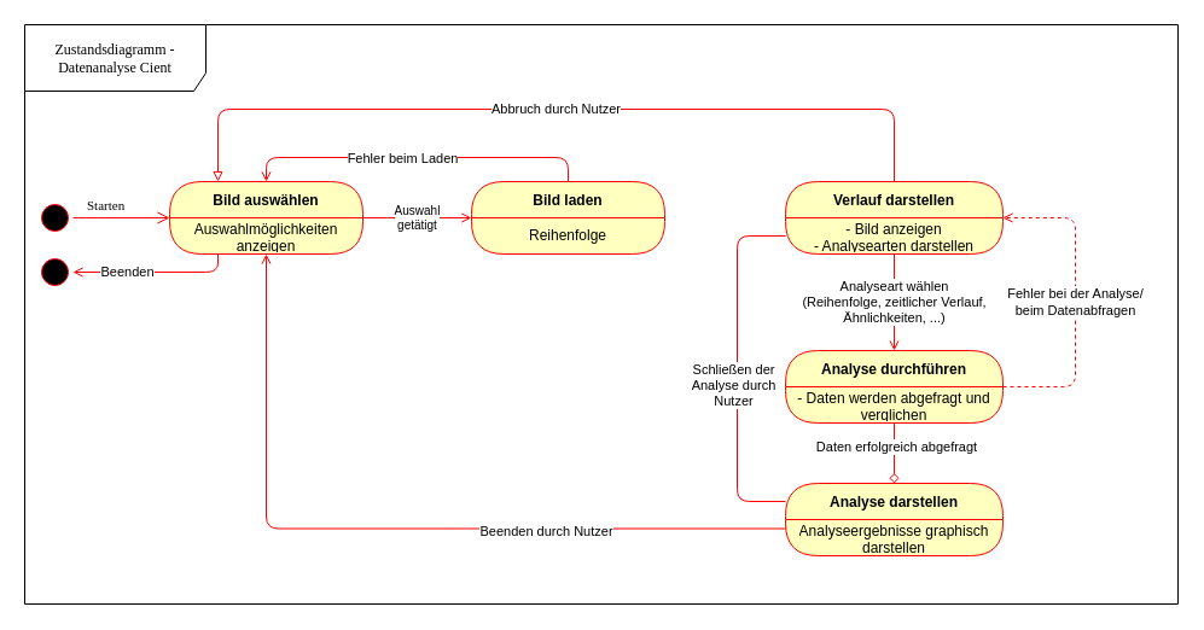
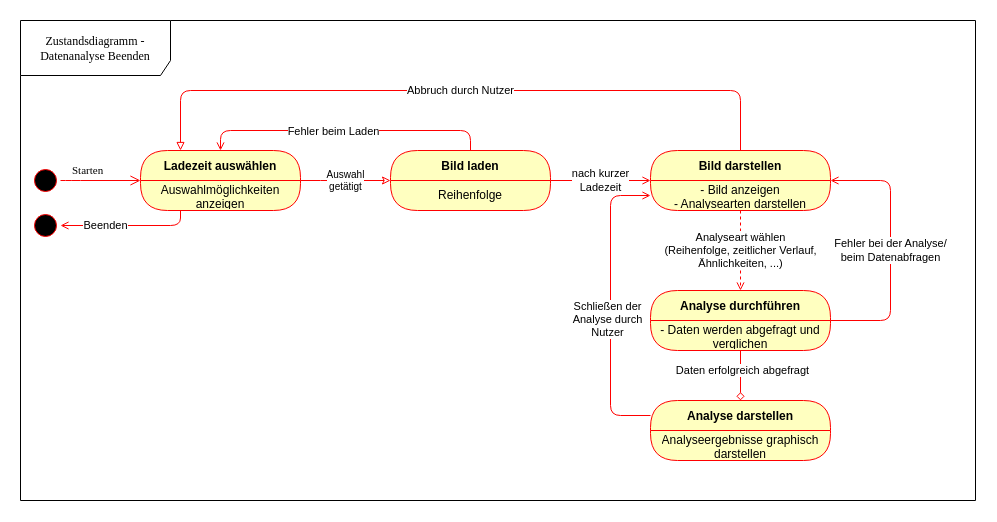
  <mxCell id="0" />
  <mxCell id="1" parent="0" />
  <mxCell id="2" value="" style="ellipse;html=1;shape=startState;fillColor=#000000;strokeColor=#ff0000;rounded=1;shadow=0;comic=0;labelBackgroundColor=none;fontFamily=Verdana;fontSize=12;fontColor=#000000;align=center;direction=south;" parent="1" vertex="1"><mxGeometry x="30" y="165" width="30" height="30" as="geometry" /></mxCell>
- <mxCell id="3" value="Zustandsdiagramm - Datenanalyse Cient " style="shape=umlFrame;whiteSpace=wrap;html=1;rounded=1;shadow=0;comic=0;labelBackgroundColor=none;strokeWidth=1;fontFamily=Verdana;fontSize=12;align=center;width=150;height=55;" parent="1" vertex="1"><mxGeometry x="20" y="20" width="955" height="480" as="geometry" /></mxCell>
+ <mxCell id="3" value="Zustandsdiagramm - Datenanalyse Beenden " style="shape=umlFrame;whiteSpace=wrap;html=1;rounded=1;shadow=0;comic=0;labelBackgroundColor=none;strokeWidth=1;fontFamily=Verdana;fontSize=12;align=center;width=150;height=55;" parent="1" vertex="1"><mxGeometry x="20" y="20" width="955" height="480" as="geometry" /></mxCell>
  <mxCell id="4" value="&lt;div style=&quot;font-size: 11px&quot;&gt;&lt;font style=&quot;font-size: 11px&quot;&gt;Starten&lt;/font&gt;&lt;/div&gt;" style="edgeStyle=orthogonalEdgeStyle;html=1;labelBackgroundColor=none;endArrow=open;endSize=8;strokeColor=#ff0000;fontFamily=Verdana;fontSize=12;align=left;" parent="1" source="2" edge="1"><mxGeometry x="-0.75" y="10" relative="1" as="geometry"><mxPoint x="140" y="180" as="targetPoint" /><Array as="points"><mxPoint x="70" y="180" /><mxPoint x="70" y="180" /></Array><mxPoint as="offset" /></mxGeometry></mxCell>
- <mxCell id="5" value="Bild auswählen" style="swimlane;fontStyle=1;align=center;verticalAlign=middle;childLayout=stackLayout;horizontal=1;startSize=30;horizontalStack=0;resizeParent=0;resizeLast=1;container=0;fontColor=#000000;collapsible=0;rounded=1;arcSize=30;strokeColor=#ff0000;fillColor=#ffffc0;swimlaneFillColor=#ffffc0;dropTarget=0;" vertex="1" parent="1"><mxGeometry x="140" y="150" width="160" height="60" as="geometry" /></mxCell>
+ <mxCell id="5" value="Ladezeit auswählen" style="swimlane;fontStyle=1;align=center;verticalAlign=middle;childLayout=stackLayout;horizontal=1;startSize=30;horizontalStack=0;resizeParent=0;resizeLast=1;container=0;fontColor=#000000;collapsible=0;rounded=1;arcSize=30;strokeColor=#ff0000;fillColor=#ffffc0;swimlaneFillColor=#ffffc0;dropTarget=0;" vertex="1" parent="1"><mxGeometry x="140" y="150" width="160" height="60" as="geometry" /></mxCell>
  <mxCell id="6" value="Auswahlmöglichkeiten anzeigen" style="text;html=1;strokeColor=none;fillColor=none;align=center;verticalAlign=middle;spacingLeft=4;spacingRight=4;whiteSpace=wrap;overflow=hidden;rotatable=0;fontColor=#000000;" vertex="1" parent="5"><mxGeometry y="30" width="160" height="30" as="geometry" /></mxCell>
  <mxCell id="7" style="edgeStyle=orthogonalEdgeStyle;rounded=1;orthogonalLoop=1;jettySize=auto;html=1;exitX=0.5;exitY=0;exitDx=0;exitDy=0;entryX=0.5;entryY=0;entryDx=0;entryDy=0;fontSize=11;endArrow=open;endFill=0;strokeColor=#FF0000;" edge="1" parent="1" source="9" target="5"><mxGeometry relative="1" as="geometry" /></mxCell>
  <mxCell id="8" value="Fehler beim Laden" style="edgeLabel;html=1;align=center;verticalAlign=middle;resizable=0;points=[];fontSize=11;" vertex="1" connectable="0" parent="7"><mxGeometry x="0.093" relative="1" as="geometry"><mxPoint as="offset" /></mxGeometry></mxCell>
  <mxCell id="9" value="Bild laden" style="swimlane;fontStyle=1;align=center;verticalAlign=middle;childLayout=stackLayout;horizontal=1;startSize=30;horizontalStack=0;resizeParent=0;resizeLast=1;container=0;fontColor=#000000;collapsible=0;rounded=1;arcSize=30;strokeColor=#ff0000;fillColor=#ffffc0;swimlaneFillColor=#ffffc0;dropTarget=0;" vertex="1" parent="1"><mxGeometry x="390" y="150" width="160" height="60" as="geometry" /></mxCell>
  <mxCell id="10" value="Reihenfolge" style="text;html=1;strokeColor=none;fillColor=none;align=center;verticalAlign=middle;spacingLeft=4;spacingRight=4;whiteSpace=wrap;overflow=hidden;rotatable=0;fontColor=#000000;" vertex="1" parent="9"><mxGeometry y="30" width="160" height="30" as="geometry" /></mxCell>
  <mxCell id="11" value="Abbruch durch Nutzer" style="edgeStyle=orthogonalEdgeStyle;rounded=1;orthogonalLoop=1;jettySize=auto;html=1;exitX=0.5;exitY=0;exitDx=0;exitDy=0;entryX=0.25;entryY=0;entryDx=0;entryDy=0;fontSize=11;endArrow=block;endFill=0;strokeColor=#FF0000;" edge="1" parent="1" source="12" target="5"><mxGeometry relative="1" as="geometry"><Array as="points"><mxPoint x="740" y="90" /><mxPoint x="180" y="90" /></Array></mxGeometry></mxCell>
- <mxCell id="12" value="Verlauf darstellen" style="swimlane;fontStyle=1;align=center;verticalAlign=middle;childLayout=stackLayout;horizontal=1;startSize=30;horizontalStack=0;resizeParent=0;resizeLast=1;container=0;fontColor=#000000;collapsible=0;rounded=1;arcSize=30;strokeColor=#ff0000;fillColor=#ffffc0;swimlaneFillColor=#ffffc0;dropTarget=0;" vertex="1" parent="1"><mxGeometry x="650" y="150" width="180" height="60" as="geometry" /></mxCell>
+ <mxCell id="12" value="Bild darstellen" style="swimlane;fontStyle=1;align=center;verticalAlign=middle;childLayout=stackLayout;horizontal=1;startSize=30;horizontalStack=0;resizeParent=0;resizeLast=1;container=0;fontColor=#000000;collapsible=0;rounded=1;arcSize=30;strokeColor=#ff0000;fillColor=#ffffc0;swimlaneFillColor=#ffffc0;dropTarget=0;" vertex="1" parent="1"><mxGeometry x="650" y="150" width="180" height="60" as="geometry" /></mxCell>
  <mxCell id="13" value="&lt;div align=&quot;center&quot;&gt;- Bild anzeigen&lt;/div&gt;&lt;div align=&quot;center&quot;&gt;- Analysearten darstellen&lt;/div&gt;" style="text;html=1;strokeColor=none;fillColor=none;align=center;verticalAlign=middle;spacingLeft=4;spacingRight=4;whiteSpace=wrap;overflow=hidden;rotatable=0;fontColor=#000000;" vertex="1" parent="12"><mxGeometry y="30" width="180" height="30" as="geometry" /></mxCell>
- <mxCell id="14" value="&lt;div style=&quot;font-size: 10px&quot;&gt;&lt;font style=&quot;font-size: 10px&quot;&gt;Auswahl&lt;/font&gt;&lt;/div&gt;&lt;div style=&quot;font-size: 10px&quot;&gt;&lt;font style=&quot;font-size: 10px&quot;&gt;getätigt&lt;br&gt;&lt;/font&gt;&lt;/div&gt;" style="edgeStyle=orthogonalEdgeStyle;rounded=1;orthogonalLoop=1;jettySize=auto;html=1;exitX=1;exitY=0;exitDx=0;exitDy=0;entryX=0;entryY=0;entryDx=0;entryDy=0;strokeColor=#FF0000;endArrow=open;endFill=0;" edge="1" parent="1" source="6" target="10"><mxGeometry relative="1" as="geometry"><Array as="points"><mxPoint x="330" y="180" /><mxPoint x="330" y="180" /></Array></mxGeometry></mxCell>
+ <mxCell id="14" value="&lt;div style=&quot;font-size: 10px&quot;&gt;&lt;font style=&quot;font-size: 10px&quot;&gt;Auswahl&lt;/font&gt;&lt;/div&gt;&lt;div style=&quot;font-size: 10px&quot;&gt;&lt;font style=&quot;font-size: 10px&quot;&gt;getätigt&lt;br&gt;&lt;/font&gt;&lt;/div&gt;" style="edgeStyle=orthogonalEdgeStyle;rounded=1;orthogonalLoop=1;jettySize=auto;html=1;exitX=1;exitY=0;exitDx=0;exitDy=0;entryX=0;entryY=0;entryDx=0;entryDy=0;strokeColor=#FF0000;endArrow=classic;endFill=0;" edge="1" parent="1" source="6" target="10"><mxGeometry relative="1" as="geometry"><Array as="points"><mxPoint x="330" y="180" /><mxPoint x="330" y="180" /></Array></mxGeometry></mxCell>
+ <mxCell id="15" value="&lt;div&gt;nach kurzer&lt;/div&gt;&lt;div&gt;Ladezeit&lt;br&gt;&lt;/div&gt;" style="edgeStyle=orthogonalEdgeStyle;rounded=1;orthogonalLoop=1;jettySize=auto;html=1;exitX=1;exitY=0;exitDx=0;exitDy=0;entryX=0;entryY=0;entryDx=0;entryDy=0;fontSize=11;endArrow=open;endFill=0;strokeColor=#FF0000;" edge="1" parent="1" source="10" target="13"><mxGeometry relative="1" as="geometry"><Array as="points"><mxPoint x="600" y="180" /><mxPoint x="600" y="180" /></Array></mxGeometry></mxCell>
  <mxCell id="16" value="" style="ellipse;html=1;shape=startState;fillColor=#000000;strokeColor=#ff0000;rounded=1;shadow=0;comic=0;labelBackgroundColor=none;fontFamily=Verdana;fontSize=12;fontColor=#000000;align=center;direction=south;" vertex="1" parent="1"><mxGeometry x="30" y="210" width="30" height="30" as="geometry" /></mxCell>
  <mxCell id="17" style="edgeStyle=orthogonalEdgeStyle;rounded=1;orthogonalLoop=1;jettySize=auto;html=1;exitX=0.25;exitY=1;exitDx=0;exitDy=0;fontSize=11;endArrow=open;endFill=0;strokeColor=#FF0000;" edge="1" parent="1" source="6"><mxGeometry relative="1" as="geometry"><mxPoint x="60" y="225" as="targetPoint" /><Array as="points"><mxPoint x="180" y="225" /></Array></mxGeometry></mxCell>
  <mxCell id="18" value="Beenden" style="edgeLabel;html=1;align=center;verticalAlign=middle;resizable=0;points=[];fontSize=11;" vertex="1" connectable="0" parent="17"><mxGeometry x="0.346" y="-1" relative="1" as="geometry"><mxPoint as="offset" /></mxGeometry></mxCell>
  <mxCell id="19" value="Analyse durchführen" style="swimlane;fontStyle=1;align=center;verticalAlign=middle;childLayout=stackLayout;horizontal=1;startSize=30;horizontalStack=0;resizeParent=0;resizeLast=1;container=0;fontColor=#000000;collapsible=0;rounded=1;arcSize=30;strokeColor=#ff0000;fillColor=#ffffc0;swimlaneFillColor=#ffffc0;dropTarget=0;" vertex="1" parent="1"><mxGeometry x="650" y="290" width="180" height="60" as="geometry" /></mxCell>
  <mxCell id="20" value="&lt;div&gt;- Daten werden abgefragt und &lt;br&gt;&lt;/div&gt;&lt;div&gt;verglichen&lt;br&gt;&lt;/div&gt;" style="text;html=1;strokeColor=none;fillColor=none;align=center;verticalAlign=middle;spacingLeft=4;spacingRight=4;whiteSpace=wrap;overflow=hidden;rotatable=0;fontColor=#000000;" vertex="1" parent="19"><mxGeometry y="30" width="180" height="30" as="geometry" /></mxCell>
- <mxCell id="21" value="&lt;div&gt;Analyseart wählen&lt;/div&gt;&lt;div&gt;(Reihenfolge, zeitlicher Verlauf, &lt;br&gt;&lt;/div&gt;&lt;div&gt;Ähnlichkeiten, ...)&lt;br&gt;&lt;/div&gt;" style="edgeStyle=orthogonalEdgeStyle;rounded=1;orthogonalLoop=1;jettySize=auto;html=1;exitX=0.5;exitY=1;exitDx=0;exitDy=0;entryX=0.5;entryY=0;entryDx=0;entryDy=0;fontSize=11;endArrow=open;endFill=0;strokeColor=#FF0000;" edge="1" parent="1" source="13" target="19"><mxGeometry relative="1" as="geometry" /></mxCell>
+ <mxCell id="21" value="&lt;div&gt;Analyseart wählen&lt;/div&gt;&lt;div&gt;(Reihenfolge, zeitlicher Verlauf, &lt;br&gt;&lt;/div&gt;&lt;div&gt;Ähnlichkeiten, ...)&lt;br&gt;&lt;/div&gt;" style="edgeStyle=orthogonalEdgeStyle;rounded=1;orthogonalLoop=1;jettySize=auto;html=1;exitX=0.5;exitY=1;exitDx=0;exitDy=0;entryX=0.5;entryY=0;entryDx=0;entryDy=0;fontSize=11;endArrow=open;endFill=0;strokeColor=#FF0000;dashed=1;" edge="1" parent="1" source="13" target="19"><mxGeometry relative="1" as="geometry" /></mxCell>
  <mxCell id="22" style="edgeStyle=orthogonalEdgeStyle;rounded=1;orthogonalLoop=1;jettySize=auto;html=1;exitX=0.5;exitY=1;exitDx=0;exitDy=0;fontSize=11;endArrow=diamond;endFill=0;strokeColor=#FF0000;entryX=0.5;entryY=0;entryDx=0;entryDy=0;" edge="1" parent="1" source="20" target="26"><mxGeometry relative="1" as="geometry"><mxPoint x="740" y="450" as="targetPoint" /></mxGeometry></mxCell>
  <mxCell id="23" value="Daten erfolgreich abgefragt" style="edgeLabel;html=1;align=center;verticalAlign=middle;resizable=0;points=[];fontSize=11;" vertex="1" connectable="0" parent="22"><mxGeometry x="-0.234" y="1" relative="1" as="geometry"><mxPoint as="offset" /></mxGeometry></mxCell>
- <mxCell id="24" style="edgeStyle=orthogonalEdgeStyle;rounded=1;orthogonalLoop=1;jettySize=auto;html=1;exitX=0;exitY=0.25;exitDx=0;exitDy=0;entryX=0;entryY=0.5;entryDx=0;entryDy=0;fontSize=11;endArrow=none;endFill=0;strokeColor=#FF0000;" edge="1" parent="1" source="26" target="13"><mxGeometry relative="1" as="geometry"><Array as="points"><mxPoint x="610" y="415" /><mxPoint x="610" y="195" /></Array></mxGeometry></mxCell>
+ <mxCell id="24" style="edgeStyle=orthogonalEdgeStyle;rounded=1;orthogonalLoop=1;jettySize=auto;html=1;exitX=0;exitY=0.25;exitDx=0;exitDy=0;entryX=0;entryY=0.5;entryDx=0;entryDy=0;fontSize=11;endArrow=open;endFill=0;strokeColor=#FF0000;" edge="1" parent="1" source="26" target="13"><mxGeometry relative="1" as="geometry"><Array as="points"><mxPoint x="610" y="415" /><mxPoint x="610" y="195" /></Array></mxGeometry></mxCell>
  <mxCell id="25" value="&lt;div&gt;Schließen der &lt;br&gt;&lt;/div&gt;&lt;div&gt;Analyse durch &lt;br&gt;&lt;/div&gt;&lt;div&gt;Nutzer&lt;br&gt;&lt;/div&gt;" style="edgeLabel;html=1;align=center;verticalAlign=middle;resizable=0;points=[];fontSize=11;" vertex="1" connectable="0" parent="24"><mxGeometry x="-0.088" y="4" relative="1" as="geometry"><mxPoint as="offset" /></mxGeometry></mxCell>
  <mxCell id="26" value="Analyse darstellen" style="swimlane;fontStyle=1;align=center;verticalAlign=middle;childLayout=stackLayout;horizontal=1;startSize=30;horizontalStack=0;resizeParent=0;resizeLast=1;container=0;fontColor=#000000;collapsible=0;rounded=1;arcSize=30;strokeColor=#ff0000;fillColor=#ffffc0;swimlaneFillColor=#ffffc0;dropTarget=0;" vertex="1" parent="1"><mxGeometry x="650" y="400" width="180" height="60" as="geometry" /></mxCell>
  <mxCell id="27" value="&lt;div&gt;Analyseergebnisse graphisch&lt;/div&gt;&lt;div&gt;darstellen&lt;br&gt;&lt;/div&gt;" style="text;html=1;strokeColor=none;fillColor=none;align=center;verticalAlign=middle;spacingLeft=4;spacingRight=4;whiteSpace=wrap;overflow=hidden;rotatable=0;fontColor=#000000;" vertex="1" parent="26"><mxGeometry y="30" width="180" height="30" as="geometry" /></mxCell>
- <mxCell id="28" value="&lt;div&gt;Fehler bei der Analyse/&lt;/div&gt;&lt;div&gt;beim Datenabfragen&lt;br&gt;&lt;/div&gt;" style="edgeStyle=orthogonalEdgeStyle;rounded=1;orthogonalLoop=1;jettySize=auto;html=1;exitX=1;exitY=0;exitDx=0;exitDy=0;entryX=1;entryY=0;entryDx=0;entryDy=0;fontSize=11;endArrow=open;endFill=0;strokeColor=#FF0000;dashed=1;" edge="1" parent="1" source="20" target="13"><mxGeometry relative="1" as="geometry"><Array as="points"><mxPoint x="890" y="320" /><mxPoint x="890" y="180" /></Array></mxGeometry></mxCell>
- <mxCell id="29" style="edgeStyle=orthogonalEdgeStyle;rounded=1;orthogonalLoop=1;jettySize=auto;html=1;exitX=0;exitY=0.25;exitDx=0;exitDy=0;entryX=0.5;entryY=1;entryDx=0;entryDy=0;fontSize=11;endArrow=open;endFill=0;strokeColor=#FF0000;" edge="1" parent="1" source="27" target="6"><mxGeometry relative="1" as="geometry" /></mxCell>
- <mxCell id="30" value="Beenden durch Nutzer" style="edgeLabel;html=1;align=center;verticalAlign=middle;resizable=0;points=[];fontSize=11;" vertex="1" connectable="0" parent="29"><mxGeometry x="-0.445" y="2" relative="1" as="geometry"><mxPoint x="-17" as="offset" /></mxGeometry></mxCell>
+ <mxCell id="28" value="&lt;div&gt;Fehler bei der Analyse/&lt;/div&gt;&lt;div&gt;beim Datenabfragen&lt;br&gt;&lt;/div&gt;" style="edgeStyle=orthogonalEdgeStyle;rounded=1;orthogonalLoop=1;jettySize=auto;html=1;exitX=1;exitY=0;exitDx=0;exitDy=0;entryX=1;entryY=0;entryDx=0;entryDy=0;fontSize=11;endArrow=open;endFill=0;strokeColor=#FF0000;" edge="1" parent="1" source="20" target="13"><mxGeometry relative="1" as="geometry"><Array as="points"><mxPoint x="890" y="320" /><mxPoint x="890" y="180" /></Array></mxGeometry></mxCell>
